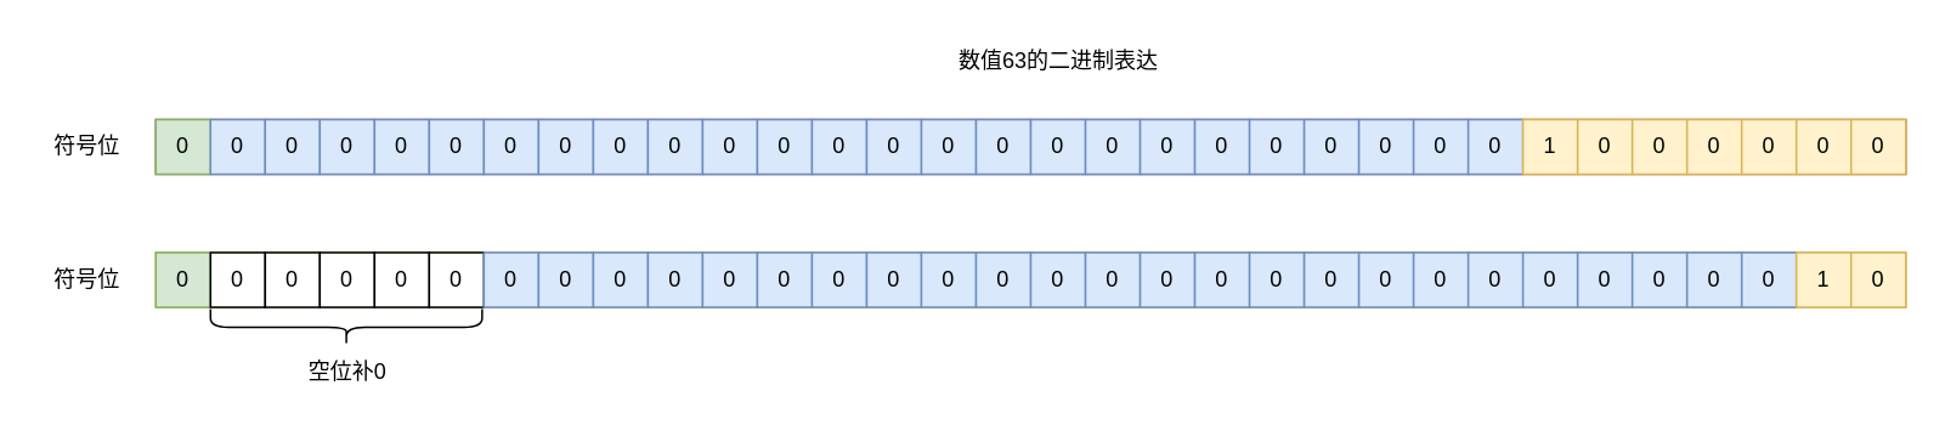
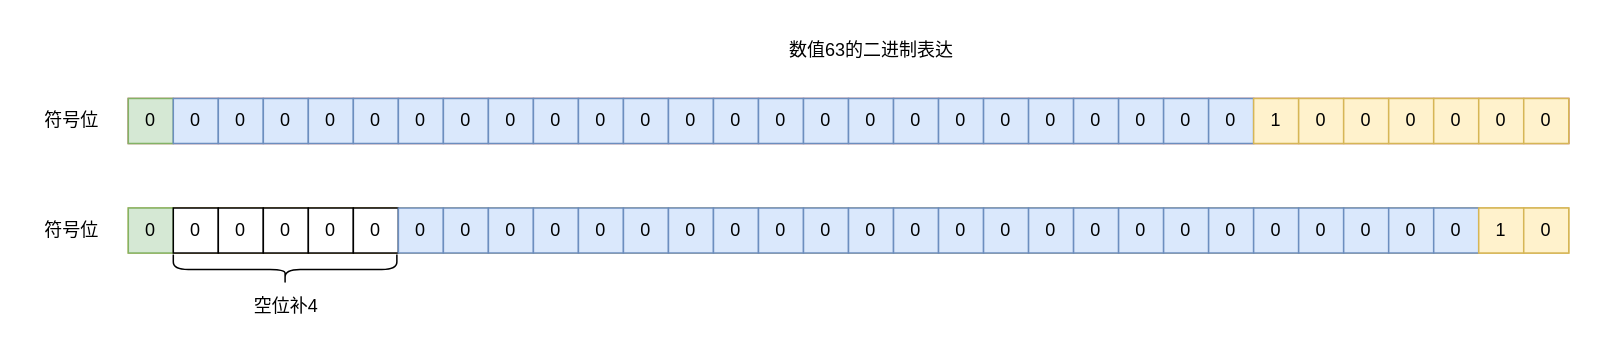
  <mxCell id="0" />
  <mxCell id="1" parent="0" />
  <mxCell id="2" value="数值63的二进制表达" style="text;html=1;align=center;verticalAlign=middle;resizable=0;points=[];autosize=1;strokeColor=none;fillColor=none;" parent="1" vertex="1"><mxGeometry x="516.5" y="20" width="127" height="26" as="geometry" /></mxCell>
  <mxCell id="3" value="" style="group;fillColor=#f8cecc;strokeColor=#b85450;" parent="1" vertex="1" connectable="0"><mxGeometry x="85" y="65" width="960" height="30" as="geometry" /></mxCell>
  <mxCell id="4" value="0" style="rounded=0;whiteSpace=wrap;html=1;fillColor=#d5e8d4;strokeColor=#82b366;" parent="3" vertex="1"><mxGeometry width="30" height="30" as="geometry" /></mxCell>
  <mxCell id="5" value="0" style="rounded=0;whiteSpace=wrap;html=1;fillColor=#dae8fc;strokeColor=#6c8ebf;" parent="3" vertex="1"><mxGeometry x="30" width="30" height="30" as="geometry" /></mxCell>
  <mxCell id="6" value="0" style="rounded=0;whiteSpace=wrap;html=1;fillColor=#dae8fc;strokeColor=#6c8ebf;" parent="3" vertex="1"><mxGeometry x="60" width="30" height="30" as="geometry" /></mxCell>
  <mxCell id="7" value="0" style="rounded=0;whiteSpace=wrap;html=1;fillColor=#dae8fc;strokeColor=#6c8ebf;" parent="3" vertex="1"><mxGeometry x="90" width="30" height="30" as="geometry" /></mxCell>
  <mxCell id="8" value="0" style="rounded=0;whiteSpace=wrap;html=1;fillColor=#dae8fc;strokeColor=#6c8ebf;" parent="3" vertex="1"><mxGeometry x="120" width="30" height="30" as="geometry" /></mxCell>
  <mxCell id="9" value="0" style="rounded=0;whiteSpace=wrap;html=1;fillColor=#dae8fc;strokeColor=#6c8ebf;" parent="3" vertex="1"><mxGeometry x="150" width="30" height="30" as="geometry" /></mxCell>
  <mxCell id="10" value="0" style="rounded=0;whiteSpace=wrap;html=1;fillColor=#dae8fc;strokeColor=#6c8ebf;" parent="3" vertex="1"><mxGeometry x="180" width="30" height="30" as="geometry" /></mxCell>
  <mxCell id="11" value="0" style="rounded=0;whiteSpace=wrap;html=1;fillColor=#dae8fc;strokeColor=#6c8ebf;" parent="3" vertex="1"><mxGeometry x="210" width="30" height="30" as="geometry" /></mxCell>
  <mxCell id="12" value="0" style="rounded=0;whiteSpace=wrap;html=1;fillColor=#dae8fc;strokeColor=#6c8ebf;" parent="3" vertex="1"><mxGeometry x="240" width="30" height="30" as="geometry" /></mxCell>
  <mxCell id="13" value="0" style="rounded=0;whiteSpace=wrap;html=1;fillColor=#dae8fc;strokeColor=#6c8ebf;" parent="3" vertex="1"><mxGeometry x="270" width="30" height="30" as="geometry" /></mxCell>
  <mxCell id="14" value="0" style="rounded=0;whiteSpace=wrap;html=1;fillColor=#dae8fc;strokeColor=#6c8ebf;" parent="3" vertex="1"><mxGeometry x="300" width="30" height="30" as="geometry" /></mxCell>
  <mxCell id="15" value="0" style="rounded=0;whiteSpace=wrap;html=1;fillColor=#dae8fc;strokeColor=#6c8ebf;" parent="3" vertex="1"><mxGeometry x="330" width="30" height="30" as="geometry" /></mxCell>
  <mxCell id="16" value="0" style="rounded=0;whiteSpace=wrap;html=1;fillColor=#dae8fc;strokeColor=#6c8ebf;" parent="3" vertex="1"><mxGeometry x="360" width="30" height="30" as="geometry" /></mxCell>
  <mxCell id="17" value="0" style="rounded=0;whiteSpace=wrap;html=1;fillColor=#dae8fc;strokeColor=#6c8ebf;" parent="3" vertex="1"><mxGeometry x="390" width="30" height="30" as="geometry" /></mxCell>
  <mxCell id="18" value="0" style="rounded=0;whiteSpace=wrap;html=1;fillColor=#dae8fc;strokeColor=#6c8ebf;" parent="3" vertex="1"><mxGeometry x="420" width="30" height="30" as="geometry" /></mxCell>
  <mxCell id="19" value="0" style="rounded=0;whiteSpace=wrap;html=1;fillColor=#dae8fc;strokeColor=#6c8ebf;" parent="3" vertex="1"><mxGeometry x="450" width="30" height="30" as="geometry" /></mxCell>
  <mxCell id="20" value="0" style="rounded=0;whiteSpace=wrap;html=1;fillColor=#dae8fc;strokeColor=#6c8ebf;" parent="3" vertex="1"><mxGeometry x="480" width="30" height="30" as="geometry" /></mxCell>
  <mxCell id="21" value="0" style="rounded=0;whiteSpace=wrap;html=1;fillColor=#dae8fc;strokeColor=#6c8ebf;" parent="3" vertex="1"><mxGeometry x="510" width="30" height="30" as="geometry" /></mxCell>
  <mxCell id="22" value="0" style="rounded=0;whiteSpace=wrap;html=1;fillColor=#dae8fc;strokeColor=#6c8ebf;" parent="3" vertex="1"><mxGeometry x="540" width="30" height="30" as="geometry" /></mxCell>
  <mxCell id="23" value="0" style="rounded=0;whiteSpace=wrap;html=1;fillColor=#dae8fc;strokeColor=#6c8ebf;" parent="3" vertex="1"><mxGeometry x="570" width="30" height="30" as="geometry" /></mxCell>
  <mxCell id="24" value="0" style="rounded=0;whiteSpace=wrap;html=1;fillColor=#dae8fc;strokeColor=#6c8ebf;" parent="3" vertex="1"><mxGeometry x="600" width="30" height="30" as="geometry" /></mxCell>
  <mxCell id="25" value="0" style="rounded=0;whiteSpace=wrap;html=1;fillColor=#dae8fc;strokeColor=#6c8ebf;" parent="3" vertex="1"><mxGeometry x="630" width="30" height="30" as="geometry" /></mxCell>
  <mxCell id="26" value="0" style="rounded=0;whiteSpace=wrap;html=1;fillColor=#dae8fc;strokeColor=#6c8ebf;" parent="3" vertex="1"><mxGeometry x="660" width="30" height="30" as="geometry" /></mxCell>
  <mxCell id="27" value="0" style="rounded=0;whiteSpace=wrap;html=1;fillColor=#dae8fc;strokeColor=#6c8ebf;" parent="3" vertex="1"><mxGeometry x="690" width="30" height="30" as="geometry" /></mxCell>
  <mxCell id="28" value="0" style="rounded=0;whiteSpace=wrap;html=1;fillColor=#dae8fc;strokeColor=#6c8ebf;" parent="3" vertex="1"><mxGeometry x="720" width="30" height="30" as="geometry" /></mxCell>
  <mxCell id="29" value="1" style="rounded=0;whiteSpace=wrap;html=1;fillColor=#fff2cc;strokeColor=#d6b656;" parent="3" vertex="1"><mxGeometry x="750" width="30" height="30" as="geometry" /></mxCell>
  <mxCell id="30" value="0" style="rounded=0;whiteSpace=wrap;html=1;fillColor=#fff2cc;strokeColor=#d6b656;" parent="3" vertex="1"><mxGeometry x="780" width="30" height="30" as="geometry" /></mxCell>
  <mxCell id="31" value="0" style="rounded=0;whiteSpace=wrap;html=1;fillColor=#fff2cc;strokeColor=#d6b656;" parent="3" vertex="1"><mxGeometry x="810" width="30" height="30" as="geometry" /></mxCell>
  <mxCell id="32" value="0" style="rounded=0;whiteSpace=wrap;html=1;fillColor=#fff2cc;strokeColor=#d6b656;" parent="3" vertex="1"><mxGeometry x="840" width="30" height="30" as="geometry" /></mxCell>
  <mxCell id="33" value="0" style="rounded=0;whiteSpace=wrap;html=1;fillColor=#fff2cc;strokeColor=#d6b656;" parent="3" vertex="1"><mxGeometry x="870" width="30" height="30" as="geometry" /></mxCell>
  <mxCell id="34" value="0" style="rounded=0;whiteSpace=wrap;html=1;fillColor=#fff2cc;strokeColor=#d6b656;" parent="3" vertex="1"><mxGeometry x="900" width="30" height="30" as="geometry" /></mxCell>
  <mxCell id="35" value="0" style="rounded=0;whiteSpace=wrap;html=1;fillColor=#fff2cc;strokeColor=#d6b656;" parent="3" vertex="1"><mxGeometry x="930" width="30" height="30" as="geometry" /></mxCell>
  <mxCell id="36" value="" style="group;fillColor=#fff2cc;strokeColor=#d6b656;" parent="1" vertex="1" connectable="0"><mxGeometry x="85" y="138" width="960" height="30" as="geometry" /></mxCell>
  <mxCell id="37" value="0" style="rounded=0;whiteSpace=wrap;html=1;fillColor=#d5e8d4;strokeColor=#82b366;" parent="36" vertex="1"><mxGeometry width="30" height="30" as="geometry" /></mxCell>
  <mxCell id="38" value="0" style="rounded=0;whiteSpace=wrap;html=1;" parent="36" vertex="1"><mxGeometry x="30" width="30" height="30" as="geometry" /></mxCell>
  <mxCell id="39" value="0" style="rounded=0;whiteSpace=wrap;html=1;" parent="36" vertex="1"><mxGeometry x="60" width="30" height="30" as="geometry" /></mxCell>
  <mxCell id="40" value="0" style="rounded=0;whiteSpace=wrap;html=1;" parent="36" vertex="1"><mxGeometry x="90" width="30" height="30" as="geometry" /></mxCell>
  <mxCell id="41" value="0" style="rounded=0;whiteSpace=wrap;html=1;" parent="36" vertex="1"><mxGeometry x="120" width="30" height="30" as="geometry" /></mxCell>
  <mxCell id="42" value="0" style="rounded=0;whiteSpace=wrap;html=1;" parent="36" vertex="1"><mxGeometry x="150" width="30" height="30" as="geometry" /></mxCell>
  <mxCell id="43" value="0" style="rounded=0;whiteSpace=wrap;html=1;fillColor=#dae8fc;strokeColor=#6c8ebf;" parent="36" vertex="1"><mxGeometry x="180" width="30" height="30" as="geometry" /></mxCell>
  <mxCell id="44" value="0" style="rounded=0;whiteSpace=wrap;html=1;fillColor=#dae8fc;strokeColor=#6c8ebf;" parent="36" vertex="1"><mxGeometry x="210" width="30" height="30" as="geometry" /></mxCell>
  <mxCell id="45" value="0" style="rounded=0;whiteSpace=wrap;html=1;fillColor=#dae8fc;strokeColor=#6c8ebf;" parent="36" vertex="1"><mxGeometry x="240" width="30" height="30" as="geometry" /></mxCell>
  <mxCell id="46" value="0" style="rounded=0;whiteSpace=wrap;html=1;fillColor=#dae8fc;strokeColor=#6c8ebf;" parent="36" vertex="1"><mxGeometry x="270" width="30" height="30" as="geometry" /></mxCell>
  <mxCell id="47" value="0" style="rounded=0;whiteSpace=wrap;html=1;fillColor=#dae8fc;strokeColor=#6c8ebf;" parent="36" vertex="1"><mxGeometry x="300" width="30" height="30" as="geometry" /></mxCell>
  <mxCell id="48" value="0" style="rounded=0;whiteSpace=wrap;html=1;fillColor=#dae8fc;strokeColor=#6c8ebf;" parent="36" vertex="1"><mxGeometry x="330" width="30" height="30" as="geometry" /></mxCell>
  <mxCell id="49" value="0" style="rounded=0;whiteSpace=wrap;html=1;fillColor=#dae8fc;strokeColor=#6c8ebf;" parent="36" vertex="1"><mxGeometry x="360" width="30" height="30" as="geometry" /></mxCell>
  <mxCell id="50" value="0" style="rounded=0;whiteSpace=wrap;html=1;fillColor=#dae8fc;strokeColor=#6c8ebf;" parent="36" vertex="1"><mxGeometry x="390" width="30" height="30" as="geometry" /></mxCell>
  <mxCell id="51" value="0" style="rounded=0;whiteSpace=wrap;html=1;fillColor=#dae8fc;strokeColor=#6c8ebf;" parent="36" vertex="1"><mxGeometry x="420" width="30" height="30" as="geometry" /></mxCell>
  <mxCell id="52" value="0" style="rounded=0;whiteSpace=wrap;html=1;fillColor=#dae8fc;strokeColor=#6c8ebf;" parent="36" vertex="1"><mxGeometry x="450" width="30" height="30" as="geometry" /></mxCell>
  <mxCell id="53" value="0" style="rounded=0;whiteSpace=wrap;html=1;fillColor=#dae8fc;strokeColor=#6c8ebf;" parent="36" vertex="1"><mxGeometry x="480" width="30" height="30" as="geometry" /></mxCell>
  <mxCell id="54" value="0" style="rounded=0;whiteSpace=wrap;html=1;fillColor=#dae8fc;strokeColor=#6c8ebf;" parent="36" vertex="1"><mxGeometry x="510" width="30" height="30" as="geometry" /></mxCell>
  <mxCell id="55" value="0" style="rounded=0;whiteSpace=wrap;html=1;fillColor=#dae8fc;strokeColor=#6c8ebf;" parent="36" vertex="1"><mxGeometry x="540" width="30" height="30" as="geometry" /></mxCell>
  <mxCell id="56" value="0" style="rounded=0;whiteSpace=wrap;html=1;fillColor=#dae8fc;strokeColor=#6c8ebf;" parent="36" vertex="1"><mxGeometry x="570" width="30" height="30" as="geometry" /></mxCell>
  <mxCell id="57" value="0" style="rounded=0;whiteSpace=wrap;html=1;fillColor=#dae8fc;strokeColor=#6c8ebf;" parent="36" vertex="1"><mxGeometry x="600" width="30" height="30" as="geometry" /></mxCell>
  <mxCell id="58" value="0" style="rounded=0;whiteSpace=wrap;html=1;fillColor=#dae8fc;strokeColor=#6c8ebf;" parent="36" vertex="1"><mxGeometry x="630" width="30" height="30" as="geometry" /></mxCell>
  <mxCell id="59" value="0" style="rounded=0;whiteSpace=wrap;html=1;fillColor=#dae8fc;strokeColor=#6c8ebf;" parent="36" vertex="1"><mxGeometry x="660" width="30" height="30" as="geometry" /></mxCell>
  <mxCell id="60" value="0" style="rounded=0;whiteSpace=wrap;html=1;fillColor=#dae8fc;strokeColor=#6c8ebf;" parent="36" vertex="1"><mxGeometry x="690" width="30" height="30" as="geometry" /></mxCell>
  <mxCell id="61" value="0" style="rounded=0;whiteSpace=wrap;html=1;fillColor=#dae8fc;strokeColor=#6c8ebf;" parent="36" vertex="1"><mxGeometry x="720" width="30" height="30" as="geometry" /></mxCell>
  <mxCell id="62" value="0" style="rounded=0;whiteSpace=wrap;html=1;fillColor=#dae8fc;strokeColor=#6c8ebf;" parent="36" vertex="1"><mxGeometry x="750" width="30" height="30" as="geometry" /></mxCell>
  <mxCell id="63" value="0" style="rounded=0;whiteSpace=wrap;html=1;fillColor=#dae8fc;strokeColor=#6c8ebf;" parent="36" vertex="1"><mxGeometry x="780" width="30" height="30" as="geometry" /></mxCell>
  <mxCell id="64" value="0" style="rounded=0;whiteSpace=wrap;html=1;fillColor=#dae8fc;strokeColor=#6c8ebf;" parent="36" vertex="1"><mxGeometry x="810" width="30" height="30" as="geometry" /></mxCell>
  <mxCell id="65" value="0" style="rounded=0;whiteSpace=wrap;html=1;fillColor=#dae8fc;strokeColor=#6c8ebf;" parent="36" vertex="1"><mxGeometry x="840" width="30" height="30" as="geometry" /></mxCell>
  <mxCell id="66" value="0" style="rounded=0;whiteSpace=wrap;html=1;fillColor=#dae8fc;strokeColor=#6c8ebf;" parent="36" vertex="1"><mxGeometry x="870" width="30" height="30" as="geometry" /></mxCell>
  <mxCell id="67" value="1" style="rounded=0;whiteSpace=wrap;html=1;fillColor=#fff2cc;strokeColor=#d6b656;" parent="36" vertex="1"><mxGeometry x="900" width="30" height="30" as="geometry" /></mxCell>
  <mxCell id="68" value="0" style="rounded=0;whiteSpace=wrap;html=1;fillColor=#fff2cc;strokeColor=#d6b656;" parent="36" vertex="1"><mxGeometry x="930" width="30" height="30" as="geometry" /></mxCell>
  <mxCell id="69" value="符号位" style="text;html=1;align=center;verticalAlign=middle;resizable=0;points=[];autosize=1;strokeColor=none;fillColor=none;" parent="1" vertex="1"><mxGeometry x="20" y="67" width="54" height="26" as="geometry" /></mxCell>
  <mxCell id="70" value="符号位" style="text;html=1;align=center;verticalAlign=middle;resizable=0;points=[];autosize=1;strokeColor=none;fillColor=none;" parent="1" vertex="1"><mxGeometry x="20" y="140" width="54" height="26" as="geometry" /></mxCell>
  <mxCell id="71" value="" style="group" vertex="1" connectable="0" parent="1"><mxGeometry x="115" y="169" width="149" height="48" as="geometry" /></mxCell>
  <mxCell id="72" value="" style="shape=curlyBracket;whiteSpace=wrap;html=1;rounded=1;flipH=1;labelPosition=right;verticalLabelPosition=middle;align=left;verticalAlign=middle;direction=north;" parent="71" vertex="1"><mxGeometry width="149" height="20" as="geometry" /></mxCell>
- <mxCell id="73" value="空位补0" style="text;html=1;align=center;verticalAlign=middle;resizable=0;points=[];autosize=1;strokeColor=none;fillColor=none;" parent="71" vertex="1"><mxGeometry x="44" y="22" width="61" height="26" as="geometry" /></mxCell>
+ <mxCell id="73" value="空位补4" style="text;html=1;align=center;verticalAlign=middle;resizable=0;points=[];autosize=1;strokeColor=none;fillColor=none;" parent="71" vertex="1"><mxGeometry x="44" y="22" width="61" height="26" as="geometry" /></mxCell>
